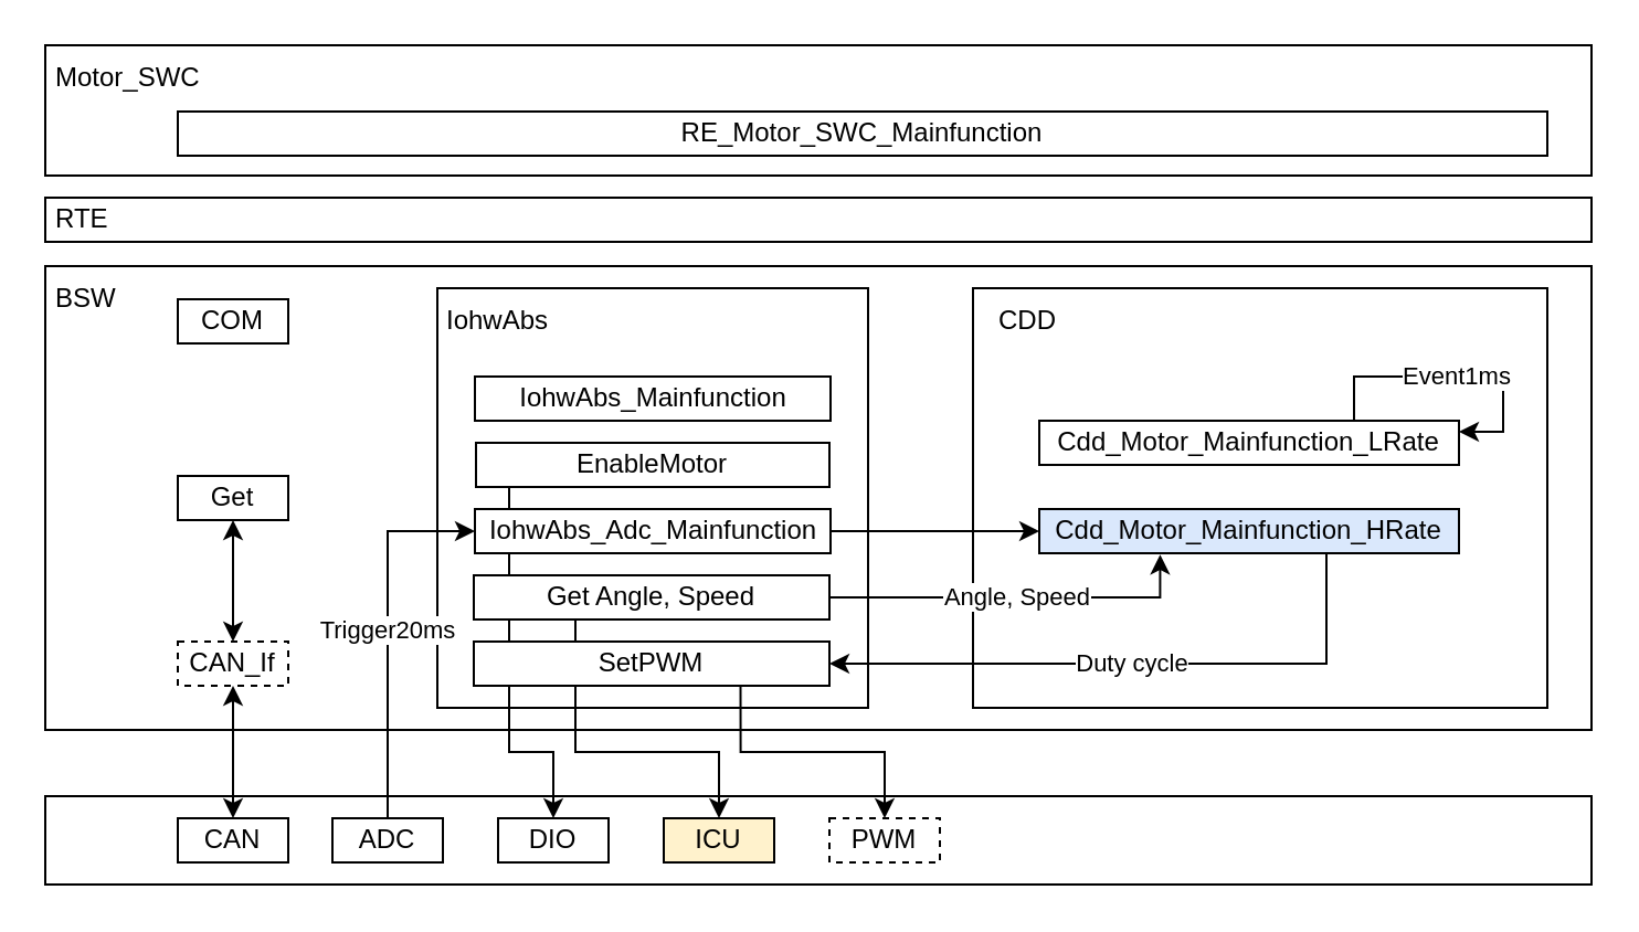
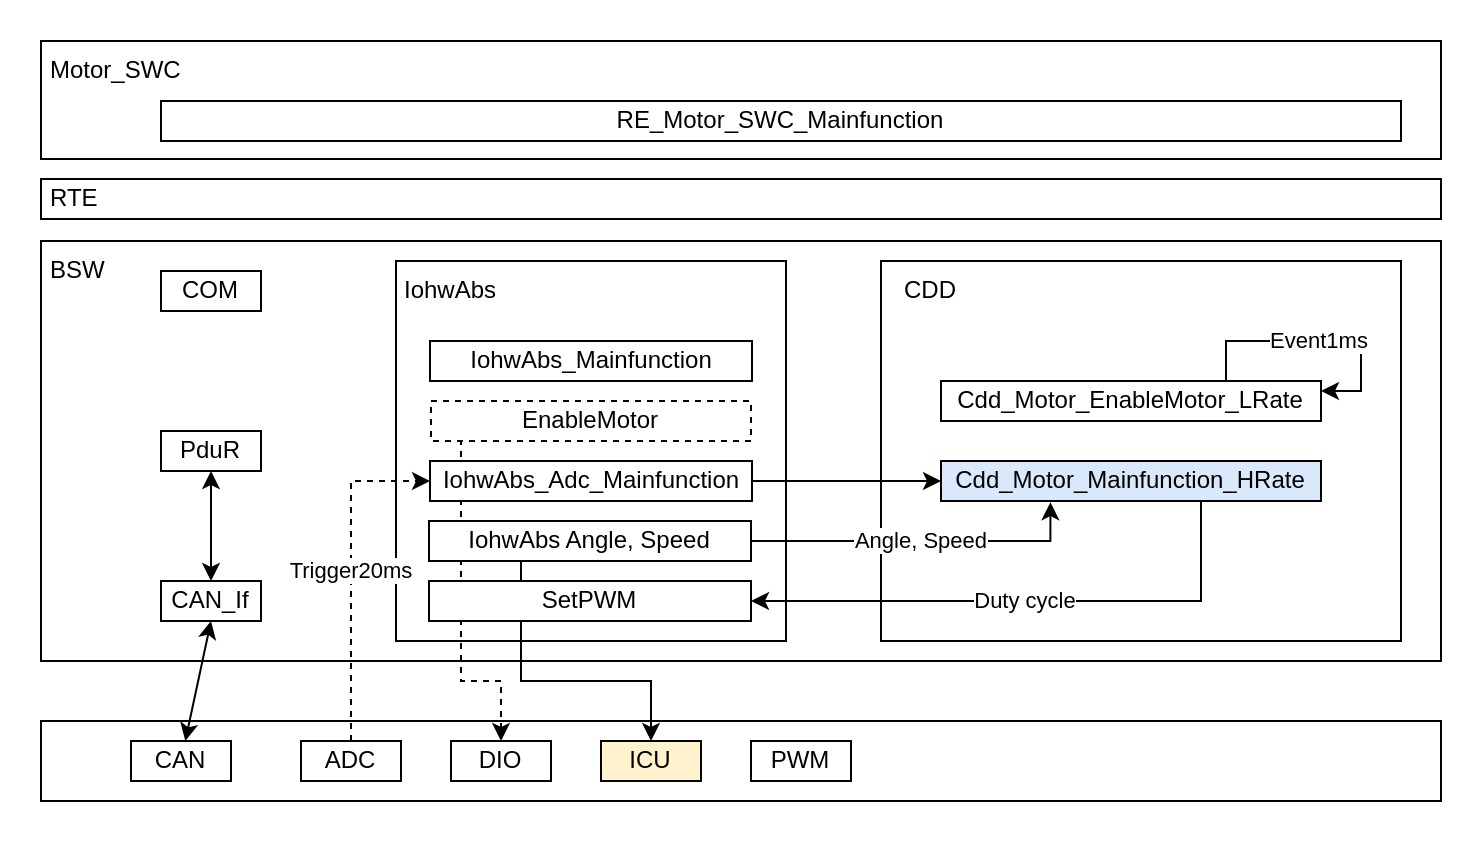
  <mxCell id="0" />
  <mxCell id="1" parent="0" />
  <mxCell id="2" value="" style="rounded=0;whiteSpace=wrap;html=1;" vertex="1" parent="1"><mxGeometry x="20" y="360" width="700" height="40" as="geometry" /></mxCell>
  <mxCell id="3" value="" style="rounded=0;whiteSpace=wrap;html=1;" vertex="1" parent="1"><mxGeometry x="20" y="120" width="700" height="210" as="geometry" /></mxCell>
  <mxCell id="4" value="" style="rounded=0;whiteSpace=wrap;html=1;" vertex="1" parent="1"><mxGeometry x="20" y="20" width="700" height="59" as="geometry" /></mxCell>
  <mxCell id="5" value="Motor_SWC" style="text;html=1;strokeColor=none;fillColor=none;align=left;verticalAlign=middle;whiteSpace=wrap;rounded=0;" vertex="1" parent="1"><mxGeometry x="23" y="20" width="60" height="30" as="geometry" /></mxCell>
  <mxCell id="6" value="" style="rounded=0;whiteSpace=wrap;html=1;" vertex="1" parent="1"><mxGeometry x="197.5" y="130" width="195" height="190" as="geometry" /></mxCell>
  <mxCell id="7" value="IohwAbs" style="text;html=1;strokeColor=none;fillColor=none;align=left;verticalAlign=middle;whiteSpace=wrap;rounded=0;" vertex="1" parent="1"><mxGeometry x="200" y="130" width="60" height="30" as="geometry" /></mxCell>
  <mxCell id="8" value="" style="rounded=0;whiteSpace=wrap;html=1;" vertex="1" parent="1"><mxGeometry x="440" y="130" width="260" height="190" as="geometry" /></mxCell>
  <mxCell id="9" value="CDD" style="text;html=1;strokeColor=none;fillColor=none;align=left;verticalAlign=middle;whiteSpace=wrap;rounded=0;" vertex="1" parent="1"><mxGeometry x="450" y="130" width="60" height="30" as="geometry" /></mxCell>
  <mxCell id="10" value="Angle, Speed" style="edgeStyle=orthogonalEdgeStyle;rounded=0;orthogonalLoop=1;jettySize=auto;html=1;entryX=0.288;entryY=1.03;entryDx=0;entryDy=0;entryPerimeter=0;exitX=1;exitY=0.5;exitDx=0;exitDy=0;" edge="1" parent="1" source="31" target="17"><mxGeometry relative="1" as="geometry"><mxPoint x="375" y="270.029" as="sourcePoint" /></mxGeometry></mxCell>
  <mxCell id="11" style="edgeStyle=orthogonalEdgeStyle;rounded=0;orthogonalLoop=1;jettySize=auto;html=1;entryX=0.5;entryY=0;entryDx=0;entryDy=0;" edge="1" parent="1" target="24"><mxGeometry relative="1" as="geometry"><mxPoint x="260" y="280" as="sourcePoint" /><Array as="points"><mxPoint x="260" y="280" /><mxPoint x="260" y="340" /><mxPoint x="325" y="340" /></Array></mxGeometry></mxCell>
  <mxCell id="12" value="" style="edgeStyle=orthogonalEdgeStyle;rounded=0;orthogonalLoop=1;jettySize=auto;html=1;exitX=1;exitY=0.5;exitDx=0;exitDy=0;entryX=0;entryY=0.5;entryDx=0;entryDy=0;" edge="1" parent="1" source="30" target="17"><mxGeometry relative="1" as="geometry"><mxPoint x="375.5" y="240" as="sourcePoint" /></mxGeometry></mxCell>
  <mxCell id="13" value="IohwAbs_Mainfunction" style="rounded=0;whiteSpace=wrap;html=1;" vertex="1" parent="1"><mxGeometry x="214.5" y="170" width="161" height="20" as="geometry" /></mxCell>
- <mxCell id="14" style="edgeStyle=orthogonalEdgeStyle;rounded=0;orthogonalLoop=1;jettySize=auto;html=1;exitX=0.25;exitY=1;exitDx=0;exitDy=0;entryX=0.5;entryY=0;entryDx=0;entryDy=0;" edge="1" parent="1" source="15" target="27"><mxGeometry relative="1" as="geometry"><Array as="points"><mxPoint x="230" y="220" /><mxPoint x="230" y="340" /><mxPoint x="250" y="340" /></Array></mxGeometry></mxCell>
- <mxCell id="15" value="EnableMotor" style="rounded=0;whiteSpace=wrap;html=1;" vertex="1" parent="1"><mxGeometry x="215" y="200" width="160" height="20" as="geometry" /></mxCell>
+ <mxCell id="14" style="edgeStyle=orthogonalEdgeStyle;rounded=0;orthogonalLoop=1;jettySize=auto;html=1;exitX=0.25;exitY=1;exitDx=0;exitDy=0;entryX=0.5;entryY=0;entryDx=0;entryDy=0;dashed=1;" edge="1" parent="1" source="15" target="27"><mxGeometry relative="1" as="geometry"><Array as="points"><mxPoint x="230" y="220" /><mxPoint x="230" y="340" /><mxPoint x="250" y="340" /></Array></mxGeometry></mxCell>
+ <mxCell id="15" value="EnableMotor" style="rounded=0;whiteSpace=wrap;html=1;dashed=1;" vertex="1" parent="1"><mxGeometry x="215" y="200" width="160" height="20" as="geometry" /></mxCell>
  <mxCell id="16" value="Duty cycle" style="edgeStyle=orthogonalEdgeStyle;rounded=0;orthogonalLoop=1;jettySize=auto;html=1;entryX=1;entryY=0.5;entryDx=0;entryDy=0;" edge="1" parent="1" target="29"><mxGeometry relative="1" as="geometry"><mxPoint x="600" y="250" as="sourcePoint" /><mxPoint x="594" y="370" as="targetPoint" /><Array as="points"><mxPoint x="600" y="250" /><mxPoint x="600" y="300" /></Array></mxGeometry></mxCell>
  <mxCell id="17" value="Cdd_Motor_Mainfunction_HRate" style="rounded=0;whiteSpace=wrap;html=1;fillColor=#dae8fc;" vertex="1" parent="1"><mxGeometry x="470" y="230" width="190" height="20" as="geometry" /></mxCell>
- <mxCell id="18" value="Cdd_Motor_Mainfunction_LRate" style="rounded=0;whiteSpace=wrap;html=1;" vertex="1" parent="1"><mxGeometry x="470" y="190" width="190" height="20" as="geometry" /></mxCell>
+ <mxCell id="18" value="Cdd_Motor_EnableMotor_LRate" style="rounded=0;whiteSpace=wrap;html=1;" vertex="1" parent="1"><mxGeometry x="470" y="190" width="190" height="20" as="geometry" /></mxCell>
  <mxCell id="19" value="Event1ms" style="edgeStyle=orthogonalEdgeStyle;rounded=0;orthogonalLoop=1;jettySize=auto;html=1;exitX=0.75;exitY=0;exitDx=0;exitDy=0;entryX=1;entryY=0.25;entryDx=0;entryDy=0;" edge="1" parent="1" source="18" target="18"><mxGeometry relative="1" as="geometry" /></mxCell>
  <mxCell id="20" value="" style="rounded=0;whiteSpace=wrap;html=1;" vertex="1" parent="1"><mxGeometry x="20" y="89" width="700" height="20" as="geometry" /></mxCell>
  <mxCell id="21" value="RTE" style="text;html=1;strokeColor=none;fillColor=none;align=left;verticalAlign=middle;whiteSpace=wrap;rounded=0;" vertex="1" parent="1"><mxGeometry x="23" y="84" width="60" height="30" as="geometry" /></mxCell>
  <mxCell id="22" value="BSW" style="text;html=1;strokeColor=none;fillColor=none;align=left;verticalAlign=middle;whiteSpace=wrap;rounded=0;" vertex="1" parent="1"><mxGeometry x="23" y="120" width="60" height="30" as="geometry" /></mxCell>
- <mxCell id="23" value="PWM" style="rounded=0;whiteSpace=wrap;html=1;dashed=1;" vertex="1" parent="1"><mxGeometry x="375" y="370" width="50" height="20" as="geometry" /></mxCell>
+ <mxCell id="23" value="PWM" style="rounded=0;whiteSpace=wrap;html=1;" vertex="1" parent="1"><mxGeometry x="375" y="370" width="50" height="20" as="geometry" /></mxCell>
  <mxCell id="24" value="ICU" style="rounded=0;whiteSpace=wrap;html=1;fillColor=#fff2cc;" vertex="1" parent="1"><mxGeometry x="300" y="370" width="50" height="20" as="geometry" /></mxCell>
- <mxCell id="25" value="Trigger20ms" style="edgeStyle=orthogonalEdgeStyle;rounded=0;orthogonalLoop=1;jettySize=auto;html=1;exitX=0.5;exitY=0;exitDx=0;exitDy=0;entryX=0;entryY=0.5;entryDx=0;entryDy=0;" edge="1" parent="1" source="26" target="30"><mxGeometry relative="1" as="geometry" /></mxCell>
+ <mxCell id="25" value="Trigger20ms" style="edgeStyle=orthogonalEdgeStyle;rounded=0;orthogonalLoop=1;jettySize=auto;html=1;exitX=0.5;exitY=0;exitDx=0;exitDy=0;entryX=0;entryY=0.5;entryDx=0;entryDy=0;dashed=1;" edge="1" parent="1" source="26" target="30"><mxGeometry relative="1" as="geometry" /></mxCell>
  <mxCell id="26" value="ADC" style="rounded=0;whiteSpace=wrap;html=1;" vertex="1" parent="1"><mxGeometry x="150" y="370" width="50" height="20" as="geometry" /></mxCell>
  <mxCell id="27" value="DIO" style="rounded=0;whiteSpace=wrap;html=1;" vertex="1" parent="1"><mxGeometry x="225" y="370" width="50" height="20" as="geometry" /></mxCell>
- <mxCell id="28" style="edgeStyle=orthogonalEdgeStyle;rounded=0;orthogonalLoop=1;jettySize=auto;html=1;exitX=0.75;exitY=1;exitDx=0;exitDy=0;" edge="1" parent="1" source="29" target="23"><mxGeometry relative="1" as="geometry" /></mxCell>
  <mxCell id="29" value="SetPWM" style="rounded=0;whiteSpace=wrap;html=1;" vertex="1" parent="1"><mxGeometry x="214" y="290" width="161" height="20" as="geometry" /></mxCell>
  <mxCell id="30" value="IohwAbs_Adc_Mainfunction" style="rounded=0;whiteSpace=wrap;html=1;" vertex="1" parent="1"><mxGeometry x="214.5" y="230" width="161" height="20" as="geometry" /></mxCell>
- <mxCell id="31" value="Get Angle, Speed" style="rounded=0;whiteSpace=wrap;html=1;" vertex="1" parent="1"><mxGeometry x="214" y="260" width="161" height="20" as="geometry" /></mxCell>
- <mxCell id="32" value="CAN" style="rounded=0;whiteSpace=wrap;html=1;" vertex="1" parent="1"><mxGeometry x="80" y="370" width="50" height="20" as="geometry" /></mxCell>
- <mxCell id="33" value="CAN_If" style="rounded=0;whiteSpace=wrap;html=1;dashed=1;" vertex="1" parent="1"><mxGeometry x="80" y="290" width="50" height="20" as="geometry" /></mxCell>
- <mxCell id="34" value="Get" style="rounded=0;whiteSpace=wrap;html=1;" vertex="1" parent="1"><mxGeometry x="80" y="215" width="50" height="20" as="geometry" /></mxCell>
+ <mxCell id="31" value="IohwAbs Angle, Speed" style="rounded=0;whiteSpace=wrap;html=1;" vertex="1" parent="1"><mxGeometry x="214" y="260" width="161" height="20" as="geometry" /></mxCell>
+ <mxCell id="32" value="CAN" style="rounded=0;whiteSpace=wrap;html=1;" vertex="1" parent="1"><mxGeometry x="65" y="370" width="50" height="20" as="geometry" /></mxCell>
+ <mxCell id="33" value="CAN_If" style="rounded=0;whiteSpace=wrap;html=1;" vertex="1" parent="1"><mxGeometry x="80" y="290" width="50" height="20" as="geometry" /></mxCell>
+ <mxCell id="34" value="PduR" style="rounded=0;whiteSpace=wrap;html=1;" vertex="1" parent="1"><mxGeometry x="80" y="215" width="50" height="20" as="geometry" /></mxCell>
  <mxCell id="35" value="COM" style="rounded=0;whiteSpace=wrap;html=1;" vertex="1" parent="1"><mxGeometry x="80" y="135" width="50" height="20" as="geometry" /></mxCell>
  <mxCell id="36" value="" style="endArrow=classic;startArrow=classic;html=1;rounded=0;entryX=0.5;entryY=1;entryDx=0;entryDy=0;" edge="1" parent="1" source="32" target="33"><mxGeometry width="50" height="50" relative="1" as="geometry"><mxPoint x="45" y="380" as="sourcePoint" /><mxPoint x="95" y="330" as="targetPoint" /></mxGeometry></mxCell>
  <mxCell id="37" value="" style="endArrow=classic;startArrow=classic;html=1;rounded=0;entryX=0.5;entryY=1;entryDx=0;entryDy=0;" edge="1" parent="1" source="33" target="34"><mxGeometry width="50" height="50" relative="1" as="geometry"><mxPoint x="60" y="285" as="sourcePoint" /><mxPoint x="110" y="235" as="targetPoint" /></mxGeometry></mxCell>
  <mxCell id="38" value="RE_Motor_SWC_Mainfunction" style="rounded=0;whiteSpace=wrap;html=1;" vertex="1" parent="1"><mxGeometry x="80" y="50" width="620" height="20" as="geometry" /></mxCell>
